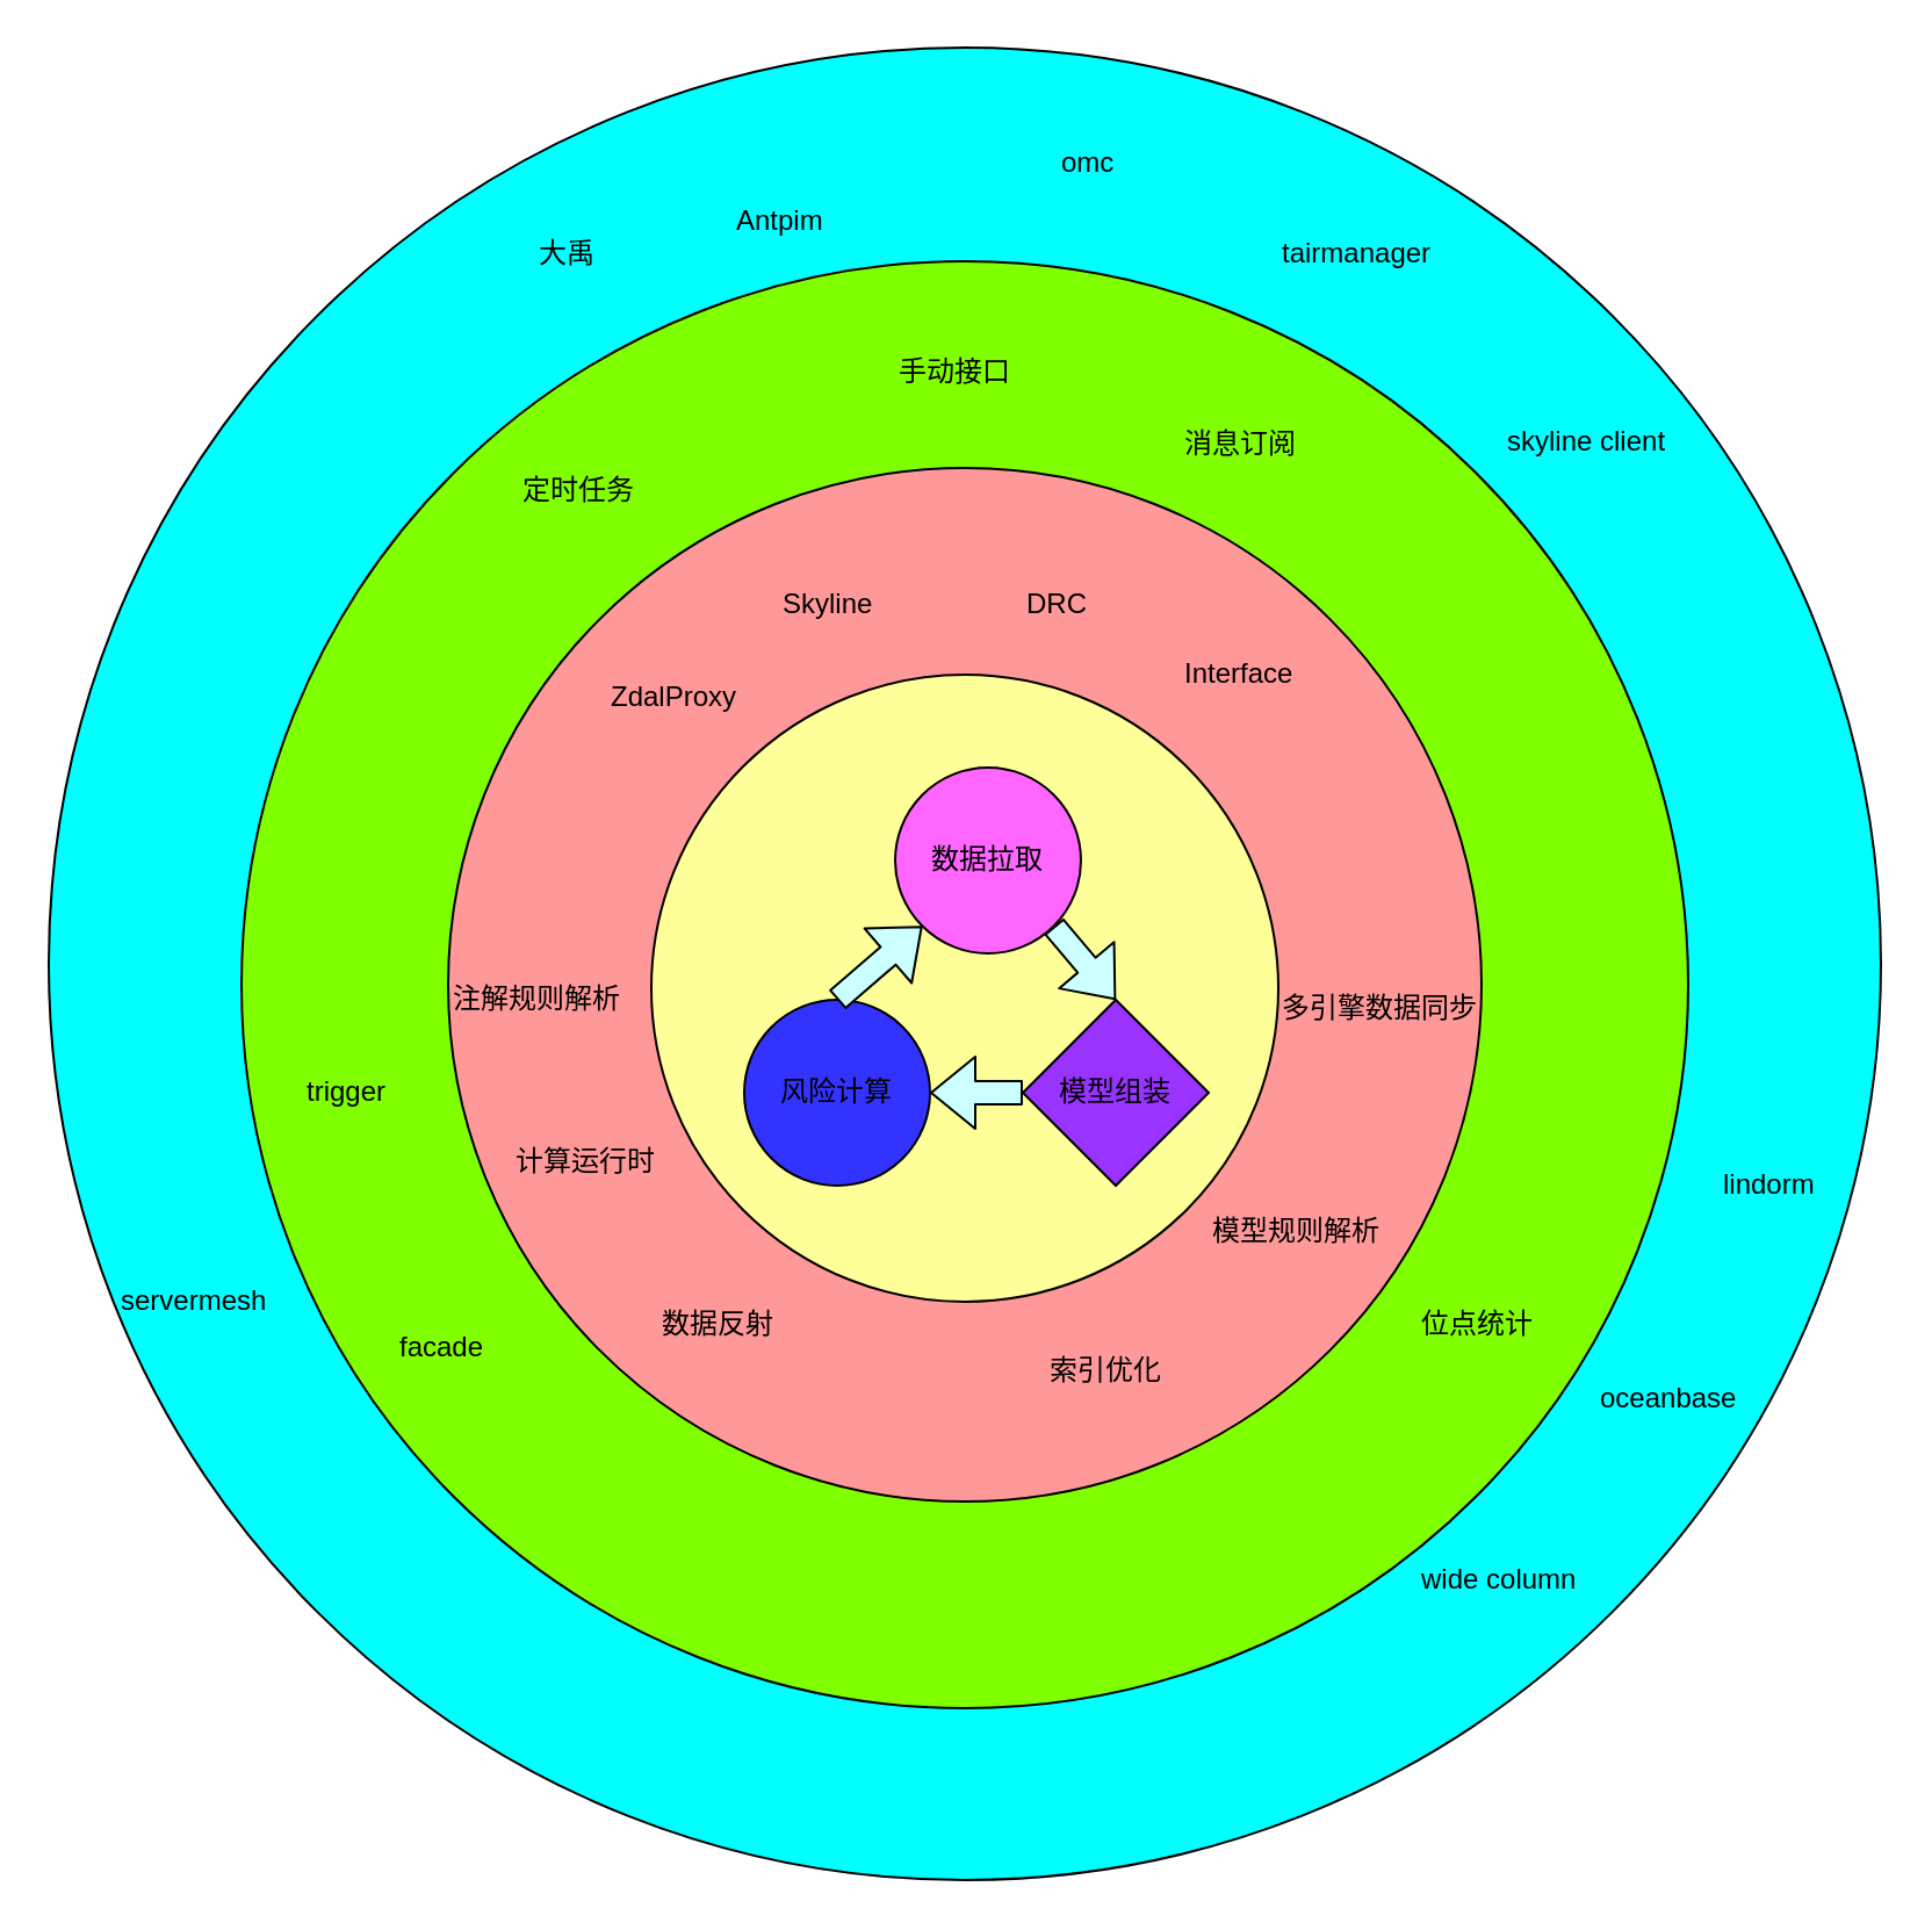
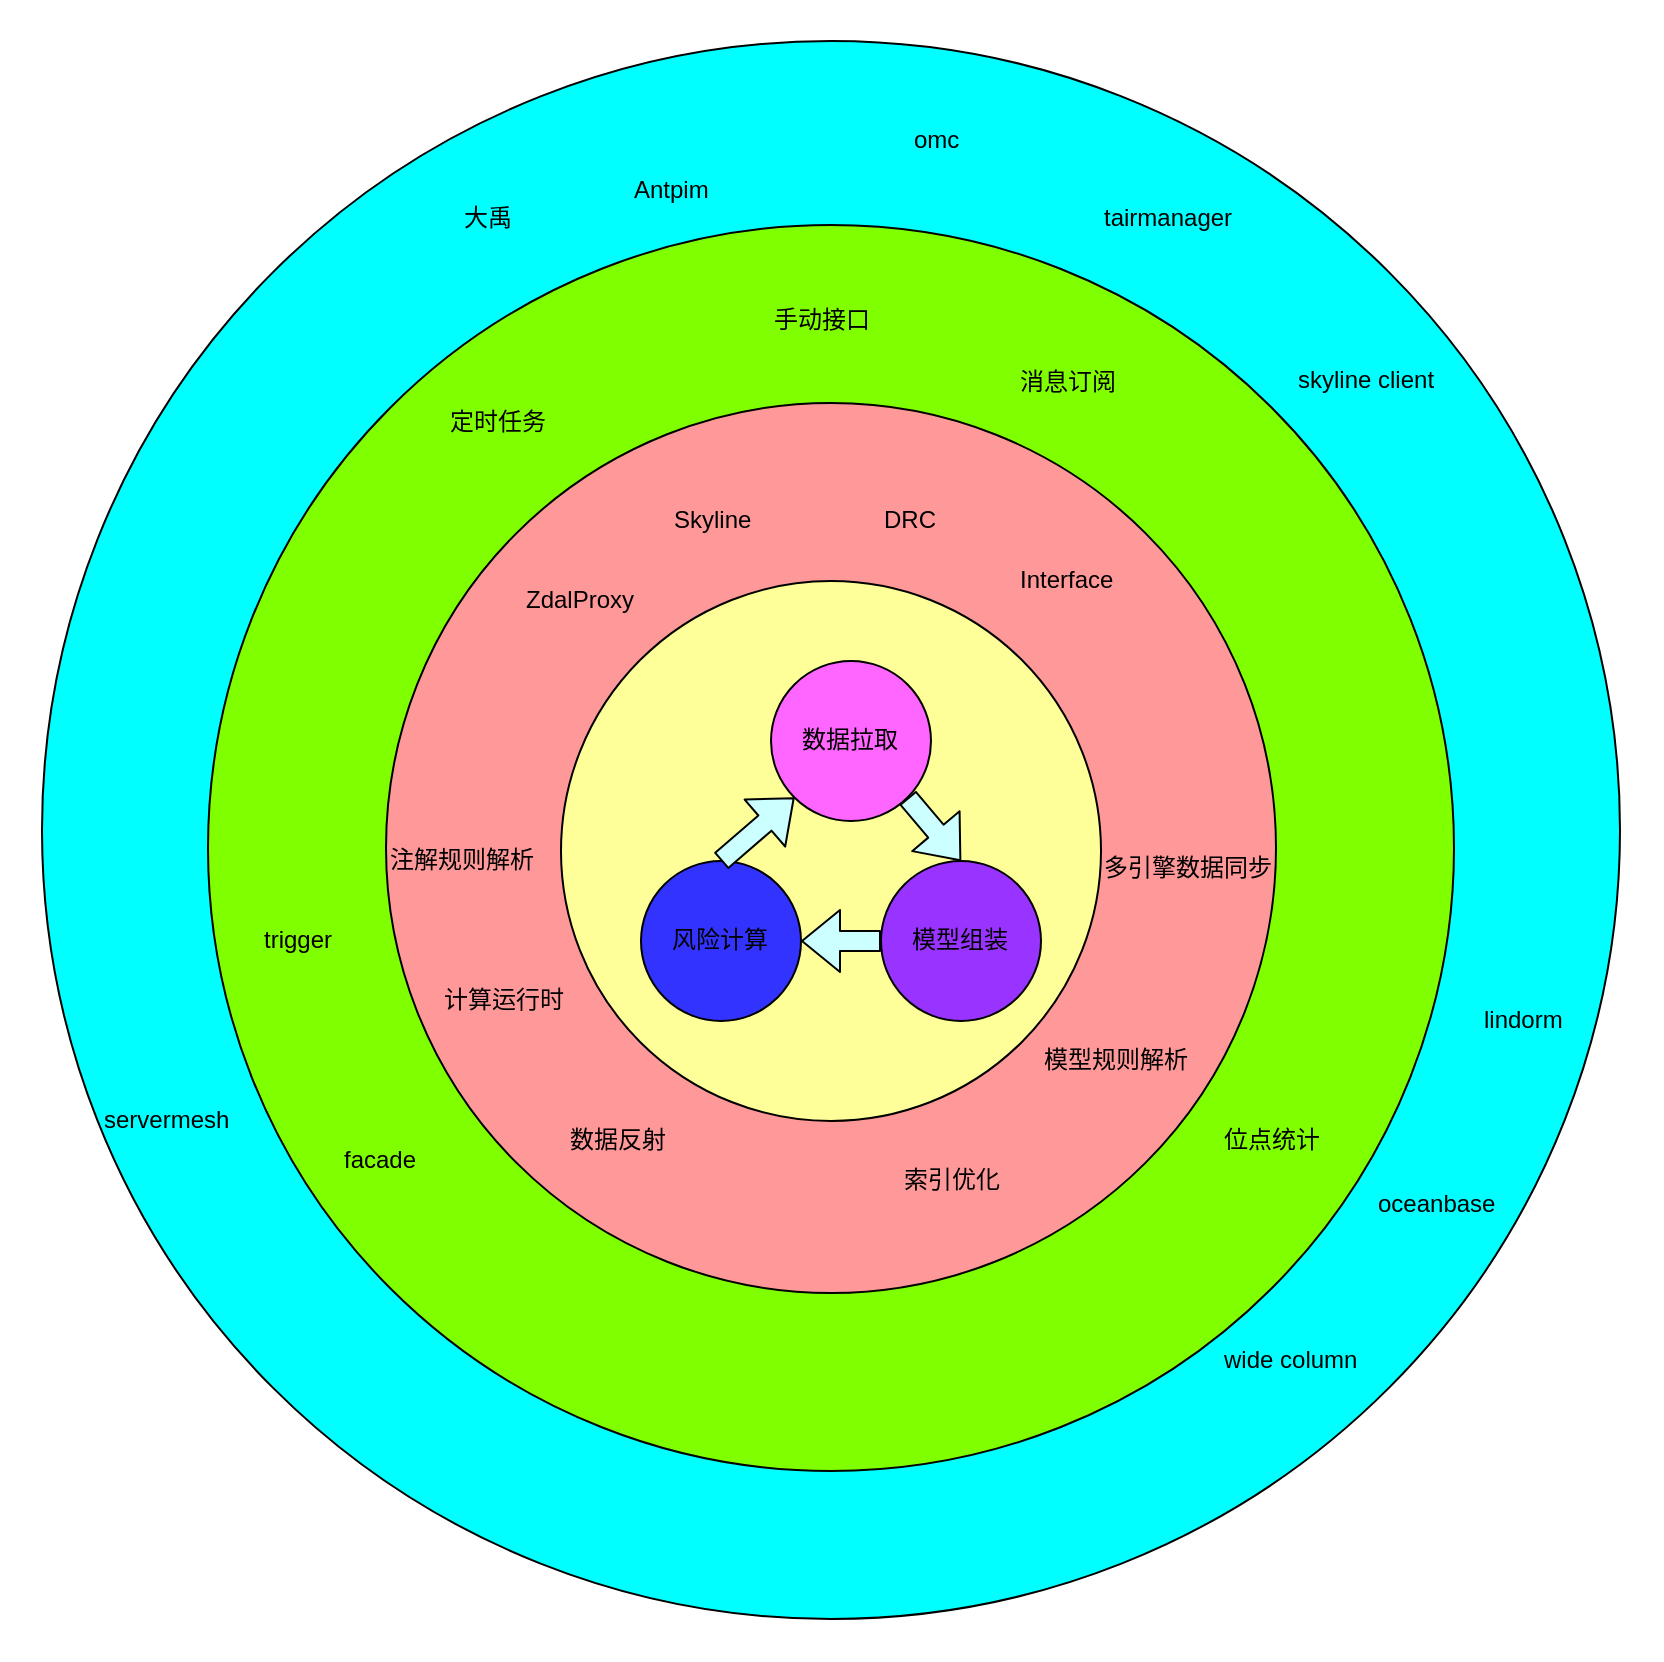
  <mxCell id="0" />
  <mxCell id="1" parent="0" />
  <mxCell id="2" value="" style="ellipse;whiteSpace=wrap;html=1;aspect=fixed;fillColor=#00FFFF;" parent="1" vertex="1"><mxGeometry x="20.5" y="20" width="789" height="789" as="geometry" /></mxCell>
  <mxCell id="3" value="" style="ellipse;whiteSpace=wrap;html=1;aspect=fixed;fillColor=#80FF00;" parent="1" vertex="1"><mxGeometry x="103.5" y="112" width="623" height="623" as="geometry" /></mxCell>
  <mxCell id="4" value="" style="ellipse;whiteSpace=wrap;html=1;aspect=fixed;fillColor=#FF9999;" parent="1" vertex="1"><mxGeometry x="192.5" y="201" width="445" height="445" as="geometry" /></mxCell>
  <mxCell id="5" value="" style="ellipse;whiteSpace=wrap;html=1;aspect=fixed;fillColor=#FFFF99;" parent="1" vertex="1"><mxGeometry x="280" y="290" width="270" height="270" as="geometry" /></mxCell>
  <mxCell id="6" value="数据拉取" style="ellipse;whiteSpace=wrap;html=1;aspect=fixed;fillColor=#FF66FF;" vertex="1" parent="1"><mxGeometry x="385" y="330" width="80" height="80" as="geometry" /></mxCell>
  <mxCell id="7" value="风险计算" style="ellipse;whiteSpace=wrap;html=1;aspect=fixed;fillColor=#3333FF;" vertex="1" parent="1"><mxGeometry x="320" y="430" width="80" height="80" as="geometry" /></mxCell>
- <mxCell id="8" value="模型组装" style="rhombus;whiteSpace=wrap;html=1;aspect=fixed;fillColor=#9933FF;" vertex="1" parent="1"><mxGeometry x="440" y="430" width="80" height="80" as="geometry" /></mxCell>
+ <mxCell id="8" value="模型组装" style="ellipse;whiteSpace=wrap;html=1;aspect=fixed;fillColor=#9933FF;" vertex="1" parent="1"><mxGeometry x="440" y="430" width="80" height="80" as="geometry" /></mxCell>
  <mxCell id="9" value="" style="shape=flexArrow;endArrow=classic;html=1;entryX=0;entryY=1;entryDx=0;entryDy=0;exitX=0.5;exitY=0;exitDx=0;exitDy=0;fillColor=#CCFFFF;" edge="1" parent="1" source="7" target="6"><mxGeometry width="50" height="50" relative="1" as="geometry"><mxPoint x="330" y="500" as="sourcePoint" /><mxPoint x="180" y="800" as="targetPoint" /></mxGeometry></mxCell>
  <mxCell id="10" value="" style="shape=flexArrow;endArrow=classic;html=1;entryX=0.5;entryY=0;entryDx=0;entryDy=0;exitX=1;exitY=1;exitDx=0;exitDy=0;fillColor=#CCFFFF;" edge="1" parent="1" source="6" target="8"><mxGeometry width="50" height="50" relative="1" as="geometry"><mxPoint x="370" y="440" as="sourcePoint" /><mxPoint x="396.716" y="398.284" as="targetPoint" /></mxGeometry></mxCell>
  <mxCell id="11" value="" style="shape=flexArrow;endArrow=classic;html=1;entryX=1;entryY=0.5;entryDx=0;entryDy=0;exitX=0;exitY=0.5;exitDx=0;exitDy=0;fillColor=#CCFFFF;" edge="1" parent="1" source="8" target="7"><mxGeometry width="50" height="50" relative="1" as="geometry"><mxPoint x="380" y="450" as="sourcePoint" /><mxPoint x="406.716" y="408.284" as="targetPoint" /></mxGeometry></mxCell>
  <mxCell id="12" value="ZdalProxy" style="text;html=1;strokeColor=none;fillColor=none;align=center;verticalAlign=middle;whiteSpace=wrap;rounded=0;" vertex="1" parent="1"><mxGeometry x="270" y="290" width="40" height="20" as="geometry" /></mxCell>
  <mxCell id="13" value="Skyline" style="text;html=1;resizable=0;points=[];autosize=1;align=left;verticalAlign=top;spacingTop=-4;" vertex="1" parent="1"><mxGeometry x="335" y="250" width="50" height="20" as="geometry" /></mxCell>
  <mxCell id="14" value="DRC" style="text;html=1;resizable=0;points=[];autosize=1;align=left;verticalAlign=top;spacingTop=-4;" vertex="1" parent="1"><mxGeometry x="440" y="250" width="40" height="20" as="geometry" /></mxCell>
  <mxCell id="15" value="Interface" style="text;html=1;resizable=0;points=[];autosize=1;align=left;verticalAlign=top;spacingTop=-4;" vertex="1" parent="1"><mxGeometry x="507.5" y="280" width="60" height="20" as="geometry" /></mxCell>
  <mxCell id="16" value="模型规则解析" style="text;html=1;resizable=0;points=[];autosize=1;align=left;verticalAlign=top;spacingTop=-4;" vertex="1" parent="1"><mxGeometry x="520" y="520" width="90" height="20" as="geometry" /></mxCell>
  <mxCell id="17" value="多引擎数据同步" style="text;html=1;resizable=0;points=[];autosize=1;align=left;verticalAlign=top;spacingTop=-4;" vertex="1" parent="1"><mxGeometry x="550" y="423.5" width="100" height="20" as="geometry" /></mxCell>
  <mxCell id="18" value="索引优化" style="text;html=1;resizable=0;points=[];autosize=1;align=left;verticalAlign=top;spacingTop=-4;" vertex="1" parent="1"><mxGeometry x="450" y="580" width="60" height="20" as="geometry" /></mxCell>
  <mxCell id="19" value="数据反射" style="text;html=1;resizable=0;points=[];autosize=1;align=left;verticalAlign=top;spacingTop=-4;" vertex="1" parent="1"><mxGeometry x="282.5" y="560" width="60" height="20" as="geometry" /></mxCell>
  <mxCell id="20" value="注解规则解析" style="text;html=1;resizable=0;points=[];autosize=1;align=left;verticalAlign=top;spacingTop=-4;" vertex="1" parent="1"><mxGeometry x="192.5" y="420" width="90" height="20" as="geometry" /></mxCell>
  <mxCell id="21" value="计算运行时" style="text;html=1;resizable=0;points=[];autosize=1;align=left;verticalAlign=top;spacingTop=-4;" vertex="1" parent="1"><mxGeometry x="220" y="490" width="80" height="20" as="geometry" /></mxCell>
  <mxCell id="22" value="facade" style="text;html=1;resizable=0;points=[];autosize=1;align=left;verticalAlign=top;spacingTop=-4;" vertex="1" parent="1"><mxGeometry x="170" y="570" width="50" height="20" as="geometry" /></mxCell>
  <mxCell id="23" value="trigger" style="text;html=1;resizable=0;points=[];autosize=1;align=left;verticalAlign=top;spacingTop=-4;" vertex="1" parent="1"><mxGeometry x="130" y="460" width="50" height="20" as="geometry" /></mxCell>
  <mxCell id="24" value="定时任务" style="text;html=1;resizable=0;points=[];autosize=1;align=left;verticalAlign=top;spacingTop=-4;" vertex="1" parent="1"><mxGeometry x="222.5" y="201" width="60" height="20" as="geometry" /></mxCell>
  <mxCell id="25" value="手动接口" style="text;html=1;resizable=0;points=[];autosize=1;align=left;verticalAlign=top;spacingTop=-4;" vertex="1" parent="1"><mxGeometry x="385" y="150" width="60" height="20" as="geometry" /></mxCell>
  <mxCell id="26" value="消息订阅" style="text;html=1;resizable=0;points=[];autosize=1;align=left;verticalAlign=top;spacingTop=-4;" vertex="1" parent="1"><mxGeometry x="507.5" y="181" width="60" height="20" as="geometry" /></mxCell>
  <mxCell id="27" value="位点统计" style="text;html=1;resizable=0;points=[];autosize=1;align=left;verticalAlign=top;spacingTop=-4;" vertex="1" parent="1"><mxGeometry x="610" y="560" width="60" height="20" as="geometry" /></mxCell>
  <mxCell id="28" value="大禹" style="text;html=1;resizable=0;points=[];autosize=1;align=left;verticalAlign=top;spacingTop=-4;" vertex="1" parent="1"><mxGeometry x="230" y="99" width="40" height="20" as="geometry" /></mxCell>
  <mxCell id="29" value="Antpim" style="text;html=1;resizable=0;points=[];autosize=1;align=left;verticalAlign=top;spacingTop=-4;" vertex="1" parent="1"><mxGeometry x="315" y="85" width="50" height="20" as="geometry" /></mxCell>
  <mxCell id="30" value="omc" style="text;html=1;resizable=0;points=[];autosize=1;align=left;verticalAlign=top;spacingTop=-4;" vertex="1" parent="1"><mxGeometry x="455" y="60" width="40" height="20" as="geometry" /></mxCell>
  <mxCell id="31" value="tairmanager" style="text;html=1;resizable=0;points=[];autosize=1;align=left;verticalAlign=top;spacingTop=-4;" vertex="1" parent="1"><mxGeometry x="550" y="99" width="80" height="20" as="geometry" /></mxCell>
  <mxCell id="32" value="skyline client" style="text;html=1;resizable=0;points=[];autosize=1;align=left;verticalAlign=top;spacingTop=-4;" vertex="1" parent="1"><mxGeometry x="646.5" y="180" width="80" height="20" as="geometry" /></mxCell>
  <mxCell id="33" value="lindorm" style="text;html=1;resizable=0;points=[];autosize=1;align=left;verticalAlign=top;spacingTop=-4;" vertex="1" parent="1"><mxGeometry x="740" y="500" width="50" height="20" as="geometry" /></mxCell>
  <mxCell id="34" value="oceanbase" style="text;html=1;resizable=0;points=[];autosize=1;align=left;verticalAlign=top;spacingTop=-4;" vertex="1" parent="1"><mxGeometry x="686.5" y="592" width="70" height="20" as="geometry" /></mxCell>
  <mxCell id="35" value="wide column" style="text;html=1;resizable=0;points=[];autosize=1;align=left;verticalAlign=top;spacingTop=-4;" vertex="1" parent="1"><mxGeometry x="610" y="670" width="80" height="20" as="geometry" /></mxCell>
  <mxCell id="36" value="servermesh" style="text;html=1;resizable=0;points=[];autosize=1;align=left;verticalAlign=top;spacingTop=-4;" vertex="1" parent="1"><mxGeometry x="50" y="550" width="80" height="20" as="geometry" /></mxCell>
